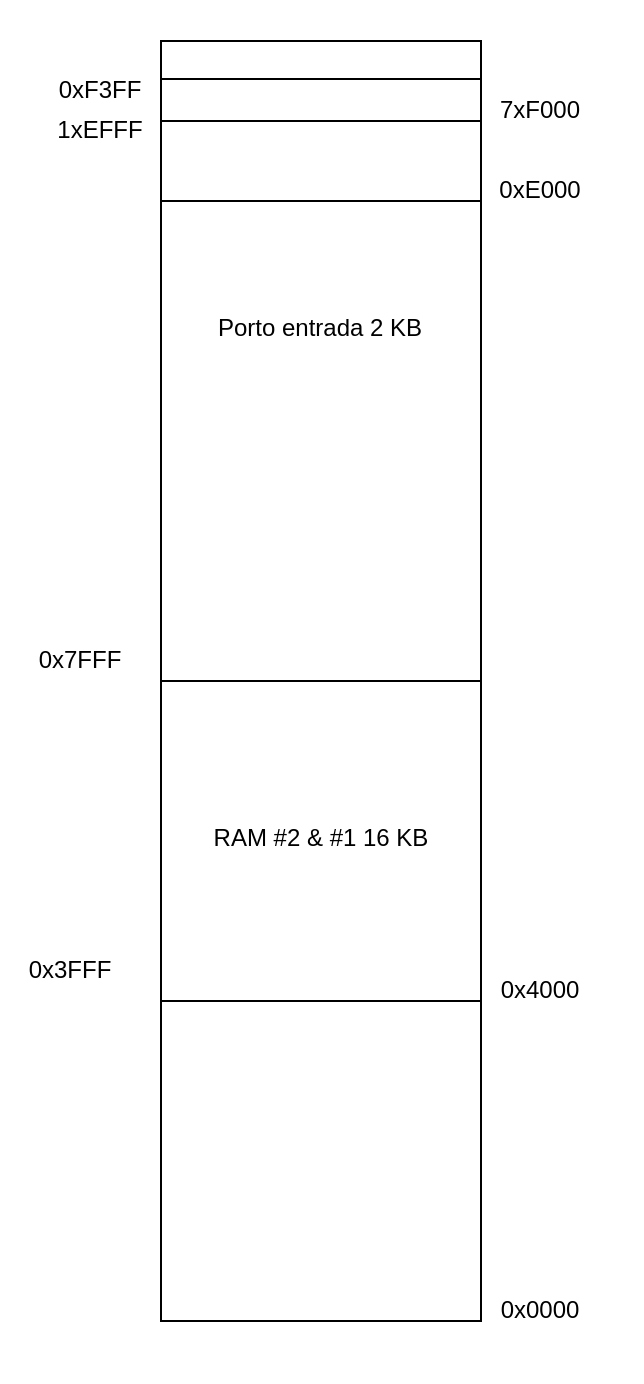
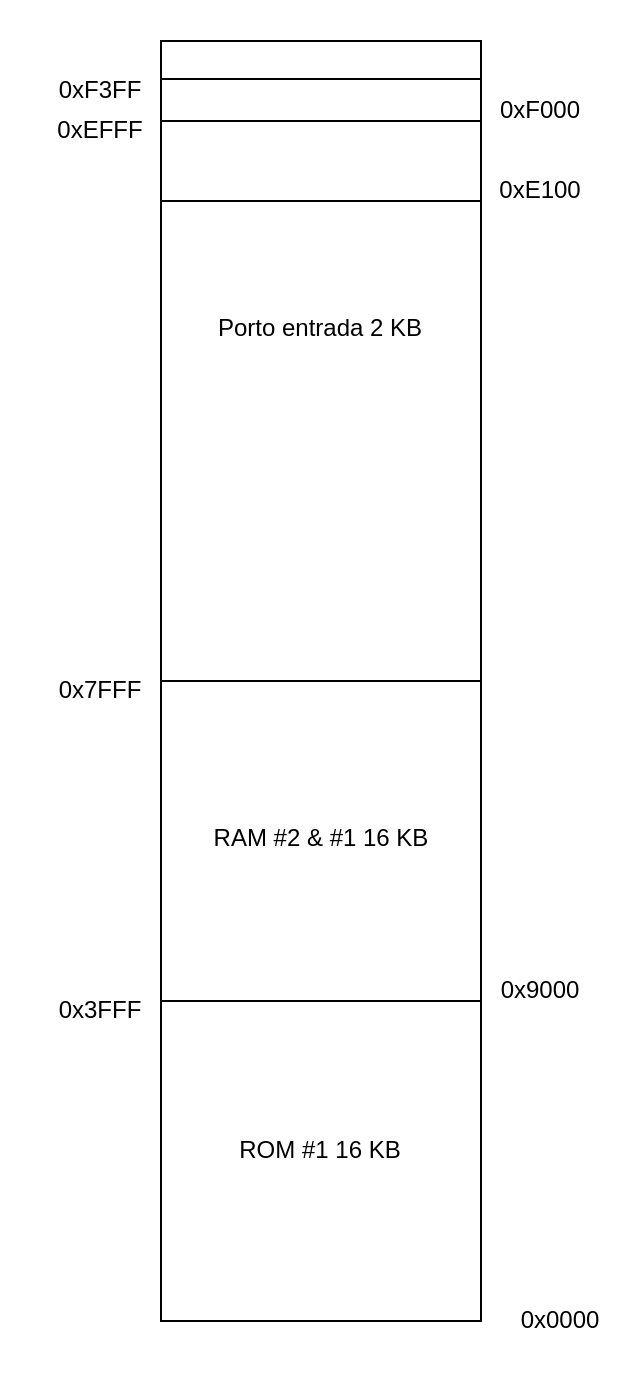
  <mxCell id="0" />
  <mxCell id="1" parent="0" />
  <mxCell id="2" value="" style="rounded=0;whiteSpace=wrap;html=1;" vertex="1" parent="1"><mxGeometry x="80" y="20" width="160" height="640" as="geometry" /></mxCell>
- <mxCell id="3" value="0x0000" style="text;html=1;strokeColor=none;fillColor=none;align=center;verticalAlign=middle;whiteSpace=wrap;rounded=0;" vertex="1" parent="1"><mxGeometry x="240" y="640" width="60" height="30" as="geometry" /></mxCell>
+ <mxCell id="3" value="0x0000" style="text;html=1;strokeColor=none;fillColor=none;align=center;verticalAlign=middle;whiteSpace=wrap;rounded=0;" vertex="1" parent="1"><mxGeometry x="250" y="645" width="60" height="30" as="geometry" /></mxCell>
  <mxCell id="4" value="" style="endArrow=none;html=1;rounded=0;exitX=1;exitY=0.75;exitDx=0;exitDy=0;entryX=0;entryY=0.75;entryDx=0;entryDy=0;" edge="1" parent="1" source="2" target="2"><mxGeometry width="50" height="50" relative="1" as="geometry"><mxPoint x="220" y="430" as="sourcePoint" /><mxPoint x="270" y="380" as="targetPoint" /></mxGeometry></mxCell>
- <mxCell id="6" value="0x3FFF" style="text;html=1;strokeColor=none;fillColor=none;align=center;verticalAlign=middle;whiteSpace=wrap;rounded=0;" vertex="1" parent="1"><mxGeometry x="5" y="470" width="60" height="30" as="geometry" /></mxCell>
+ <mxCell id="5" value="ROM #1 16 KB" style="text;html=1;strokeColor=none;fillColor=none;align=center;verticalAlign=middle;whiteSpace=wrap;rounded=0;" vertex="1" parent="1"><mxGeometry x="115" y="560" width="90" height="30" as="geometry" /></mxCell>
+ <mxCell id="6" value="0x3FFF" style="text;html=1;strokeColor=none;fillColor=none;align=center;verticalAlign=middle;whiteSpace=wrap;rounded=0;" vertex="1" parent="1"><mxGeometry x="20" y="490" width="60" height="30" as="geometry" /></mxCell>
  <mxCell id="7" value="" style="endArrow=none;html=1;rounded=0;entryX=1;entryY=0.5;entryDx=0;entryDy=0;exitX=0;exitY=0.5;exitDx=0;exitDy=0;" edge="1" parent="1" source="2" target="2"><mxGeometry width="50" height="50" relative="1" as="geometry"><mxPoint x="220" y="430" as="sourcePoint" /><mxPoint x="270" y="380" as="targetPoint" /></mxGeometry></mxCell>
  <mxCell id="8" value="RAM #2 &amp;amp; #1 16 KB" style="text;html=1;strokeColor=none;fillColor=none;align=center;verticalAlign=middle;whiteSpace=wrap;rounded=0;" vertex="1" parent="1"><mxGeometry x="102.5" y="404" width="115" height="30" as="geometry" /></mxCell>
- <mxCell id="9" value="0x4000" style="text;html=1;strokeColor=none;fillColor=none;align=center;verticalAlign=middle;whiteSpace=wrap;rounded=0;" vertex="1" parent="1"><mxGeometry x="240" y="480" width="60" height="30" as="geometry" /></mxCell>
- <mxCell id="10" value="0x7FFF" style="text;html=1;strokeColor=none;fillColor=none;align=center;verticalAlign=middle;whiteSpace=wrap;rounded=0;" vertex="1" parent="1"><mxGeometry x="10" y="315" width="60" height="30" as="geometry" /></mxCell>
+ <mxCell id="9" value="0x9000" style="text;html=1;strokeColor=none;fillColor=none;align=center;verticalAlign=middle;whiteSpace=wrap;rounded=0;" vertex="1" parent="1"><mxGeometry x="240" y="480" width="60" height="30" as="geometry" /></mxCell>
+ <mxCell id="10" value="0x7FFF" style="text;html=1;strokeColor=none;fillColor=none;align=center;verticalAlign=middle;whiteSpace=wrap;rounded=0;" vertex="1" parent="1"><mxGeometry x="20" y="330" width="60" height="30" as="geometry" /></mxCell>
  <mxCell id="11" value="" style="endArrow=none;html=1;rounded=0;" edge="1" parent="1"><mxGeometry width="50" height="50" relative="1" as="geometry"><mxPoint x="80" y="60" as="sourcePoint" /><mxPoint x="240" y="60" as="targetPoint" /></mxGeometry></mxCell>
  <mxCell id="12" value="Porto entrada 2 KB" style="text;html=1;strokeColor=none;fillColor=none;align=center;verticalAlign=middle;whiteSpace=wrap;rounded=0;" vertex="1" parent="1"><mxGeometry x="100" y="149" width="120" height="30" as="geometry" /></mxCell>
- <mxCell id="13" value="7xF000" style="text;html=1;strokeColor=none;fillColor=none;align=center;verticalAlign=middle;whiteSpace=wrap;rounded=0;" vertex="1" parent="1"><mxGeometry x="240" y="40" width="60" height="30" as="geometry" /></mxCell>
+ <mxCell id="13" value="0xF000" style="text;html=1;strokeColor=none;fillColor=none;align=center;verticalAlign=middle;whiteSpace=wrap;rounded=0;" vertex="1" parent="1"><mxGeometry x="240" y="40" width="60" height="30" as="geometry" /></mxCell>
  <mxCell id="14" value="" style="endArrow=none;html=1;rounded=0;" edge="1" parent="1"><mxGeometry width="50" height="50" relative="1" as="geometry"><mxPoint x="80" y="39" as="sourcePoint" /><mxPoint x="240" y="39" as="targetPoint" /></mxGeometry></mxCell>
  <mxCell id="15" value="0xF3FF" style="text;html=1;strokeColor=none;fillColor=none;align=center;verticalAlign=middle;whiteSpace=wrap;rounded=0;" vertex="1" parent="1"><mxGeometry x="20" y="30" width="60" height="30" as="geometry" /></mxCell>
  <mxCell id="16" value="" style="endArrow=none;html=1;rounded=0;" edge="1" parent="1"><mxGeometry width="50" height="50" relative="1" as="geometry"><mxPoint x="80" y="100" as="sourcePoint" /><mxPoint x="240" y="100" as="targetPoint" /></mxGeometry></mxCell>
- <mxCell id="17" value="0xE000" style="text;html=1;strokeColor=none;fillColor=none;align=center;verticalAlign=middle;whiteSpace=wrap;rounded=0;" vertex="1" parent="1"><mxGeometry x="240" y="80" width="60" height="30" as="geometry" /></mxCell>
- <mxCell id="18" value="1xEFFF" style="text;html=1;strokeColor=none;fillColor=none;align=center;verticalAlign=middle;whiteSpace=wrap;rounded=0;" vertex="1" parent="1"><mxGeometry x="20" y="50" width="60" height="30" as="geometry" /></mxCell>
+ <mxCell id="17" value="0xE100" style="text;html=1;strokeColor=none;fillColor=none;align=center;verticalAlign=middle;whiteSpace=wrap;rounded=0;" vertex="1" parent="1"><mxGeometry x="240" y="80" width="60" height="30" as="geometry" /></mxCell>
+ <mxCell id="18" value="0xEFFF" style="text;html=1;strokeColor=none;fillColor=none;align=center;verticalAlign=middle;whiteSpace=wrap;rounded=0;" vertex="1" parent="1"><mxGeometry x="20" y="50" width="60" height="30" as="geometry" /></mxCell>
